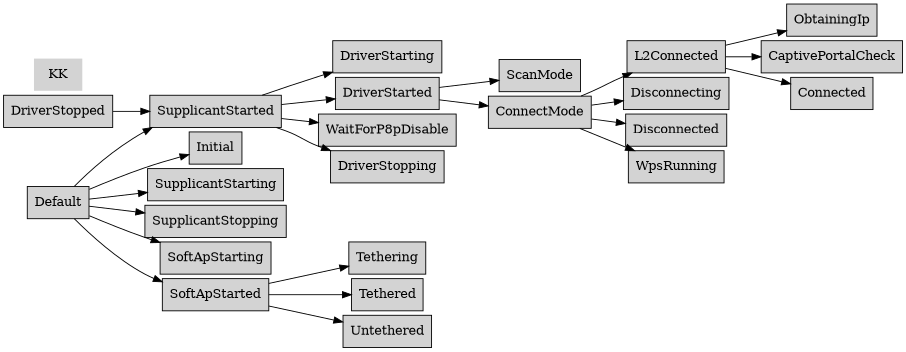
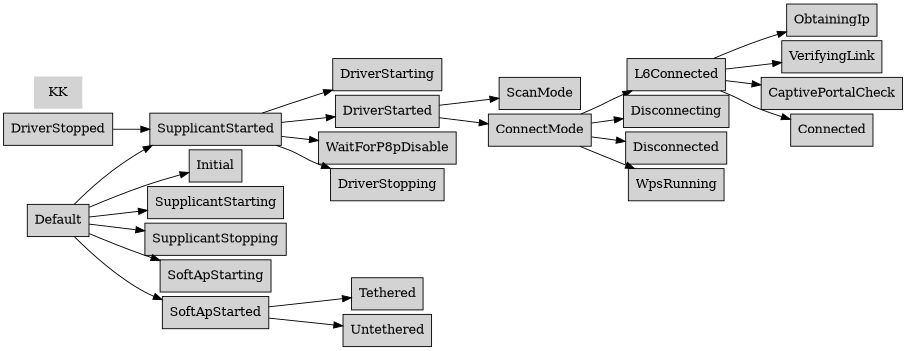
  digraph {
    fontname="Microsoft YaHei"
    nodesep=0.05
    rankdir=LR
    node [shape=record style=filled]
    Default
    Initial
    SupplicantStarting
    SupplicantStarted
    SupplicantStopping
    SoftApStarting
    SoftApStarted
    DriverStarting
    DriverStarted
    n10 [label=WaitForP8pDisable]
    DriverStopping
-   Tethering
    Tethered
    Untethered
    ScanMode
    ConnectMode
    DriverStopped
-   L2Connected
+   L2Connected [label=L6Connected]
    Disconnecting
    Disconnected
    WpsRunning
    ObtainingIp
+   VerifyingLink
    CaptivePortalCheck
    Connected
    KK [shape=plaintext]
    Default -> Initial
    Default -> SupplicantStarting
    Default -> SupplicantStarted
    Default -> SupplicantStopping
    Default -> SoftApStarting
    Default -> SoftApStarted
    SupplicantStarted -> DriverStarting
    SupplicantStarted -> DriverStarted
    SupplicantStarted -> n10
    SupplicantStarted -> DriverStopping
-   SoftApStarted -> Tethering
    SoftApStarted -> Tethered
    SoftApStarted -> Untethered
    DriverStarted -> ScanMode
    DriverStarted -> ConnectMode
    ConnectMode -> L2Connected
    ConnectMode -> Disconnecting
    ConnectMode -> Disconnected
    ConnectMode -> WpsRunning
    DriverStopped -> SupplicantStarted
    L2Connected -> ObtainingIp
+   L2Connected -> VerifyingLink
    L2Connected -> CaptivePortalCheck
    L2Connected -> Connected
  }
